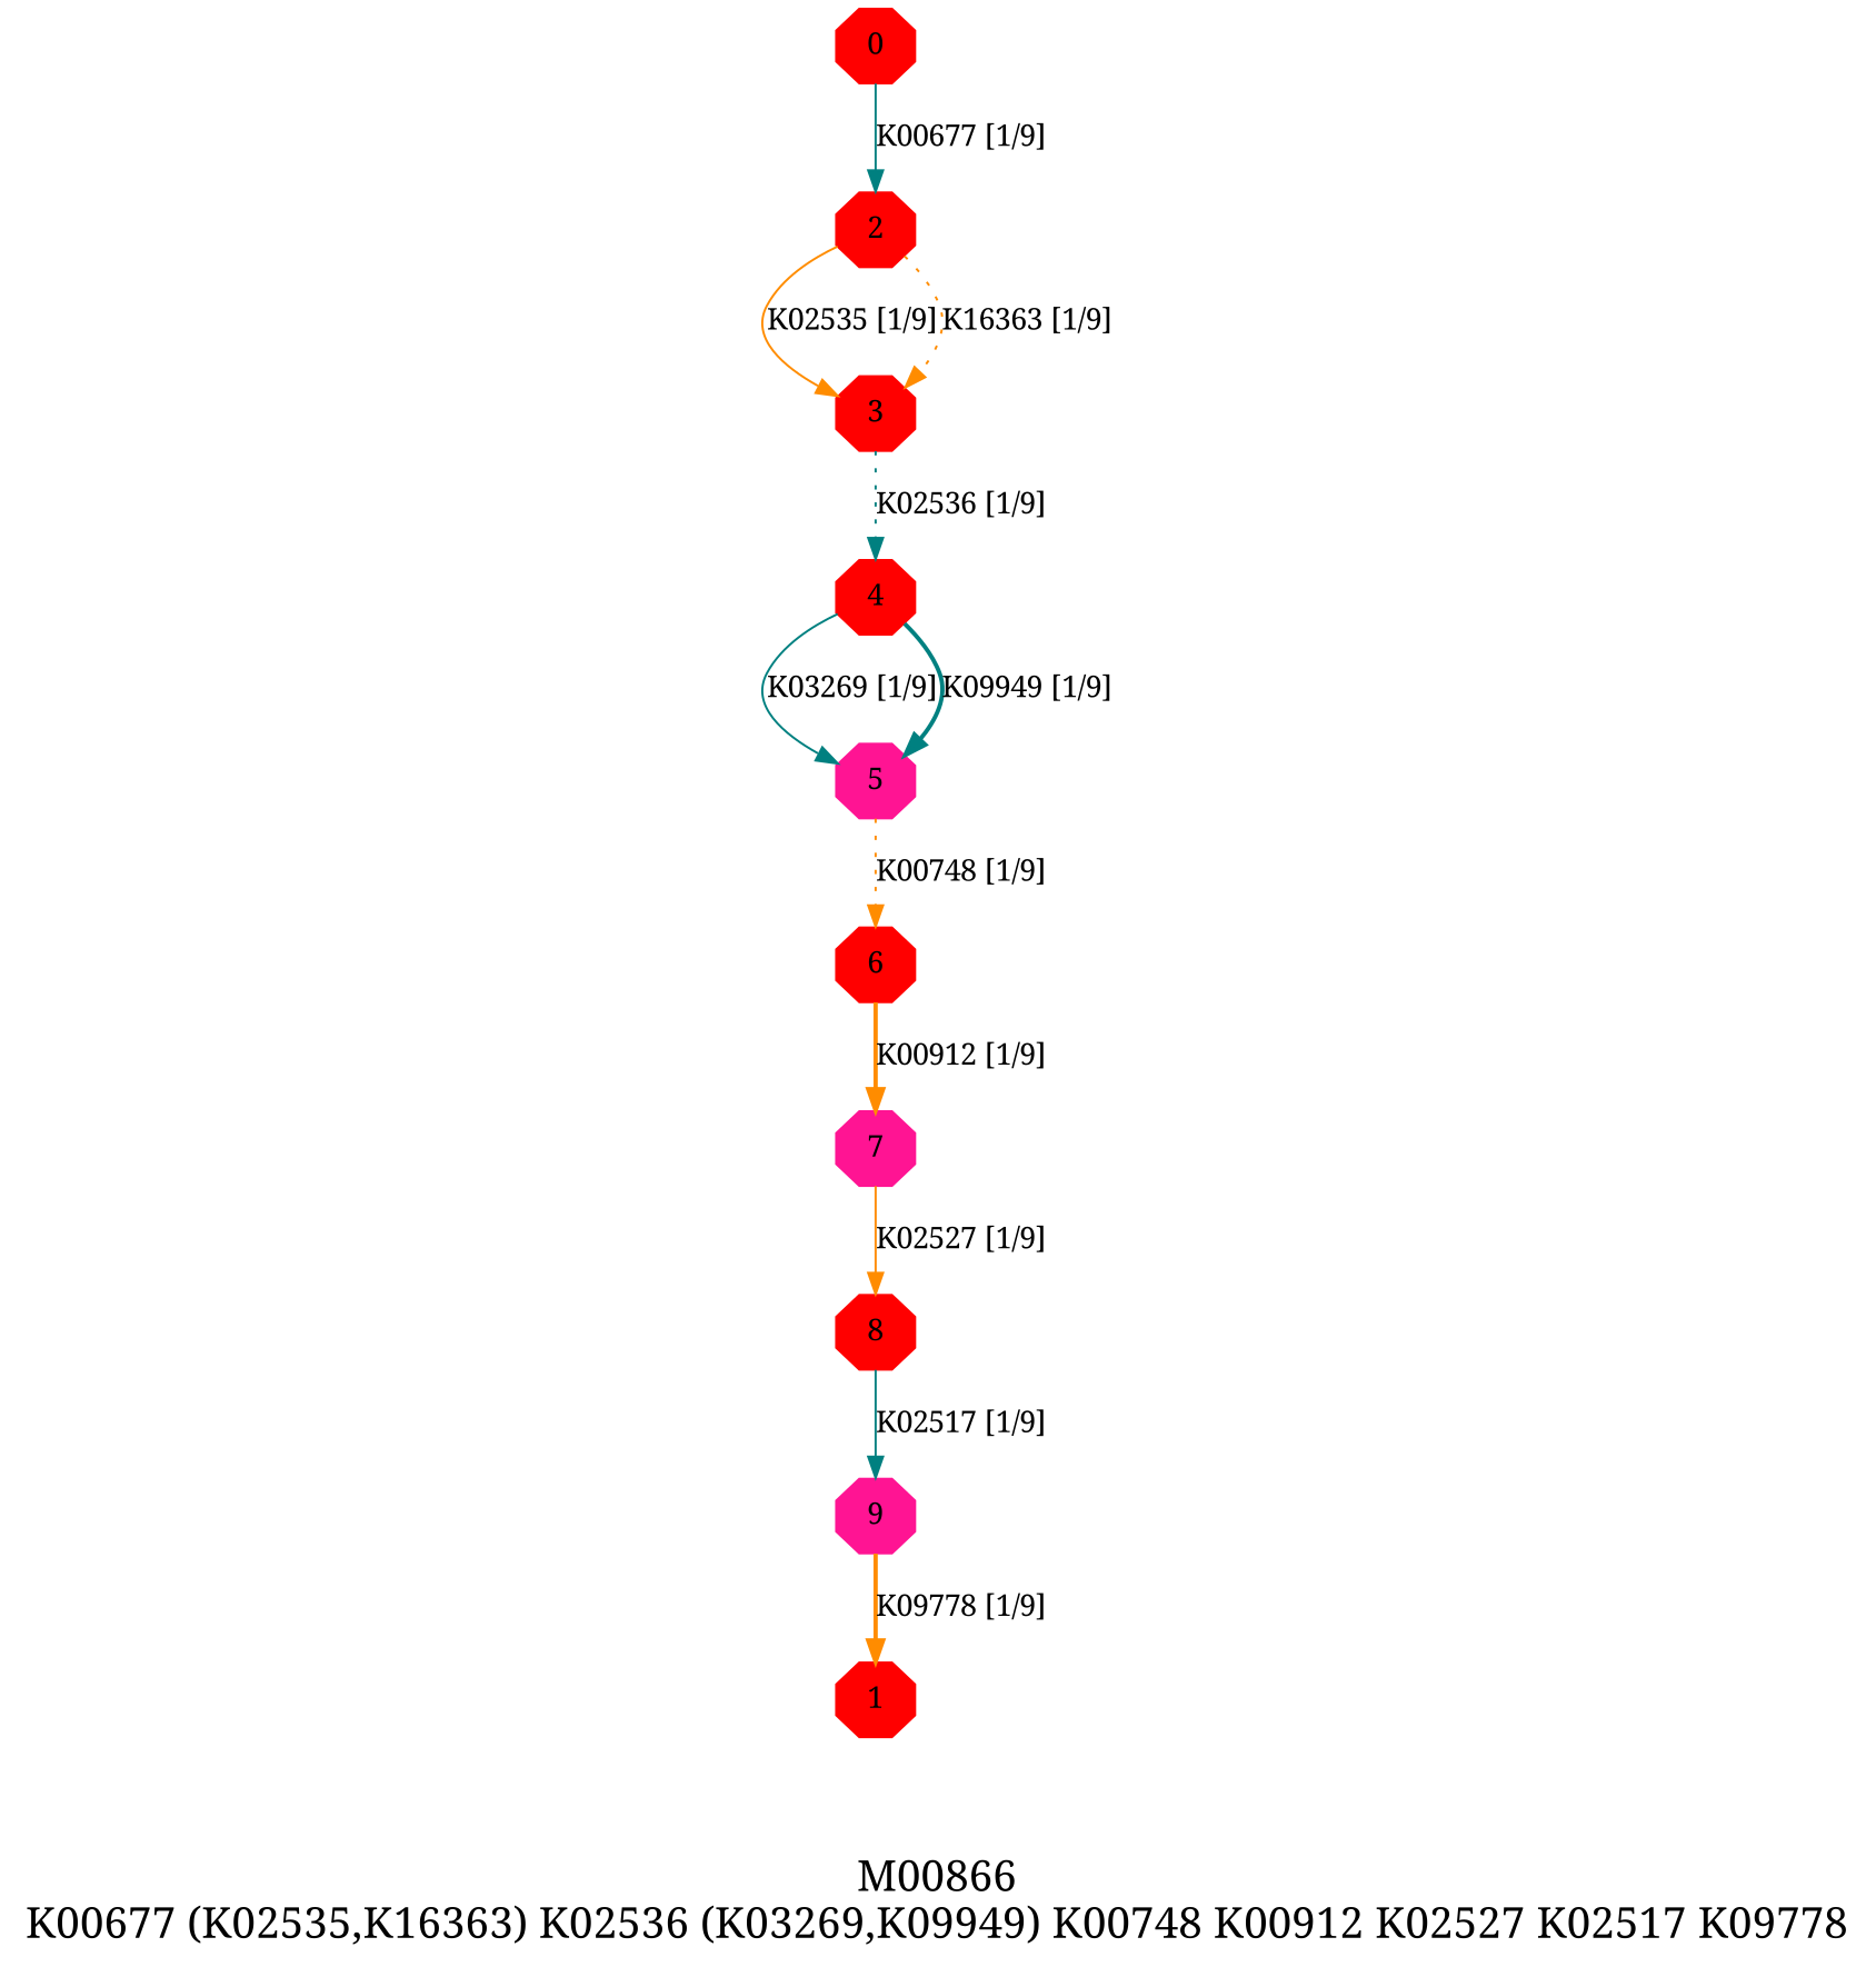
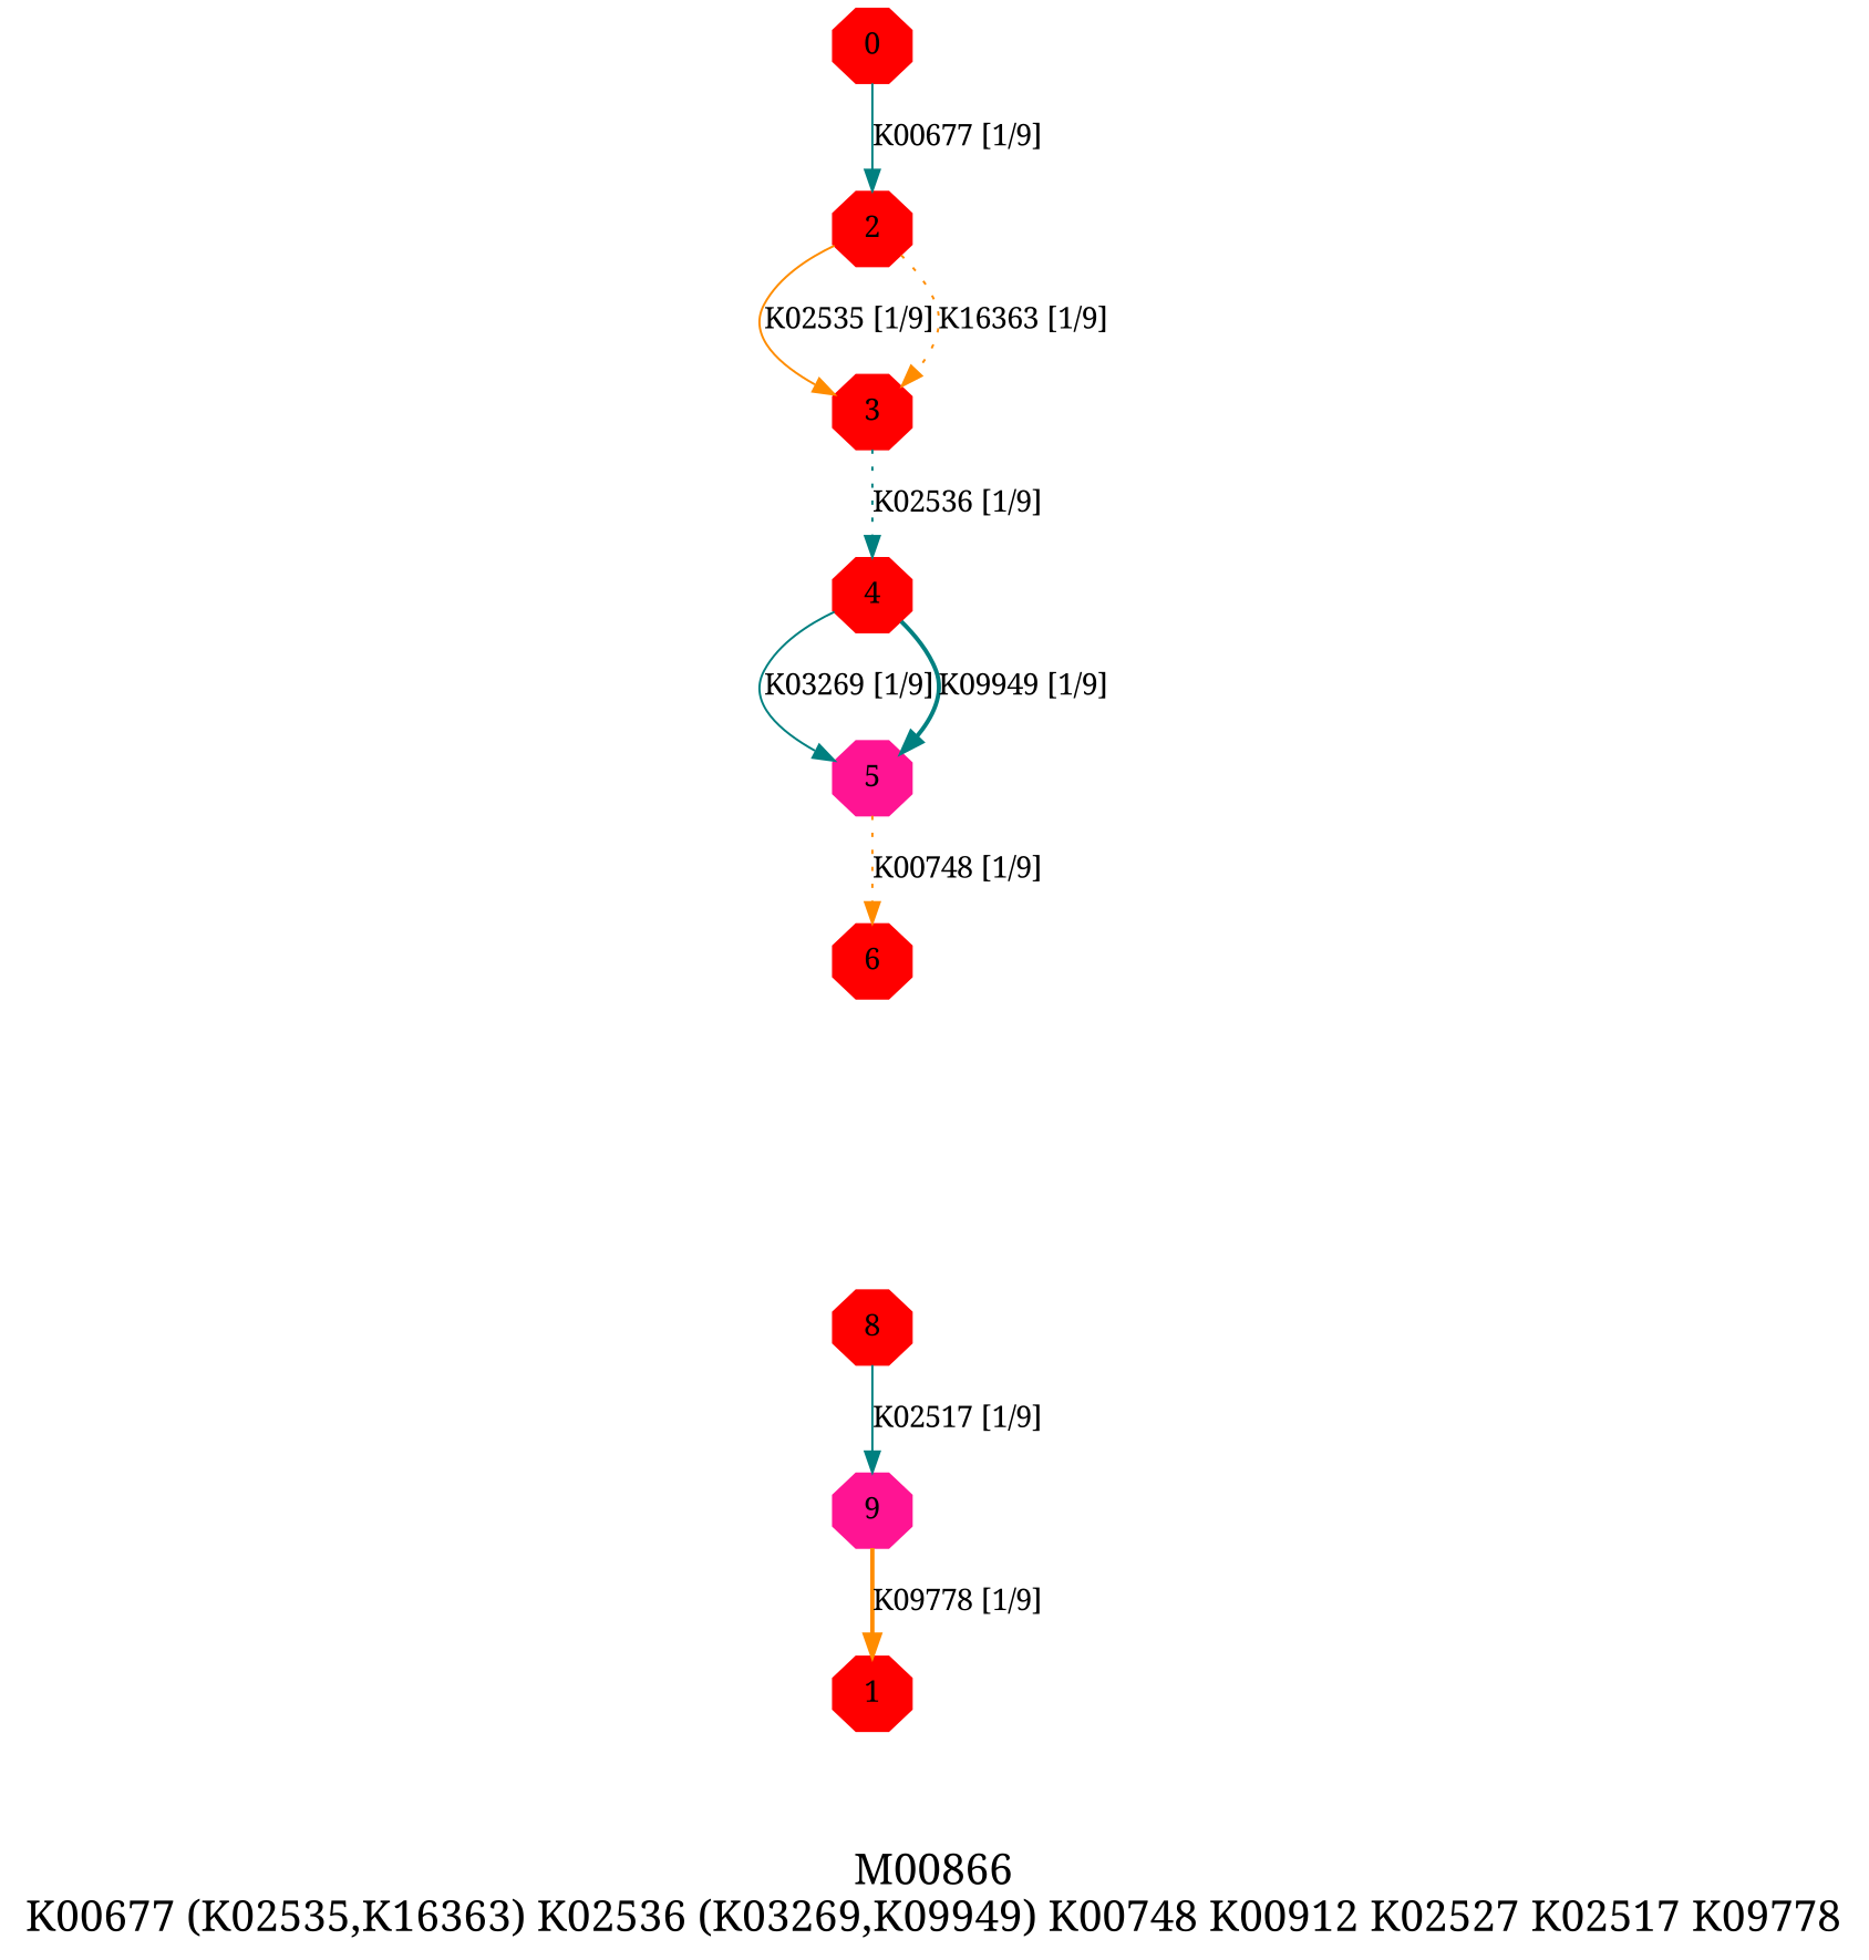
  digraph {
    fontsize=20
    label="M00866\nK00677 (K02535,K16363) K02536 (K03269,K09949) K00748 K00912 K02527 K02517 K09778"
    fontname="Noto Serif"
    node [color=red shape=octagon style=filled fontname="Noto Serif"]
    edge [color=darkorange style=solid fontname="Noto Serif"]
    0 [height=.3 width=.3]
    1 [height=.3 width=.3]
    2 [height=.3 width=.3]
    3 [height=.3 width=.3]
    4 [height=.3 width=.3]
    5 [color=deeppink height=.3 width=.3]
    6 [height=.3 width=.3]
-   7 [color=deeppink height=.3 width=.3]
    8 [height=.3 width=.3]
    9 [color=deeppink height=.3 width=.3]
    subgraph sub_1 {
      0
      1
      2
      3
      4
      5
      6
-     7
      8
      9
    }
    0 -> 2 [color=teal label="K00677 [1/9]"]
    2 -> 3 [label="K02535 [1/9]"]
    2 -> 3 [label="K16363 [1/9]" style=dotted]
    3 -> 4 [color=teal label="K02536 [1/9]" style=dotted]
    4 -> 5 [color=teal label="K03269 [1/9]"]
    4 -> 5 [color=teal label="K09949 [1/9]" style=bold]
    5 -> 6 [label="K00748 [1/9]" style=dotted]
-   6 -> 7 [label="K00912 [1/9]" style=bold]
-   7 -> 8 [label="K02527 [1/9]"]
    8 -> 9 [color=teal label="K02517 [1/9]"]
    9 -> 1 [label="K09778 [1/9]" style=bold]
  }
